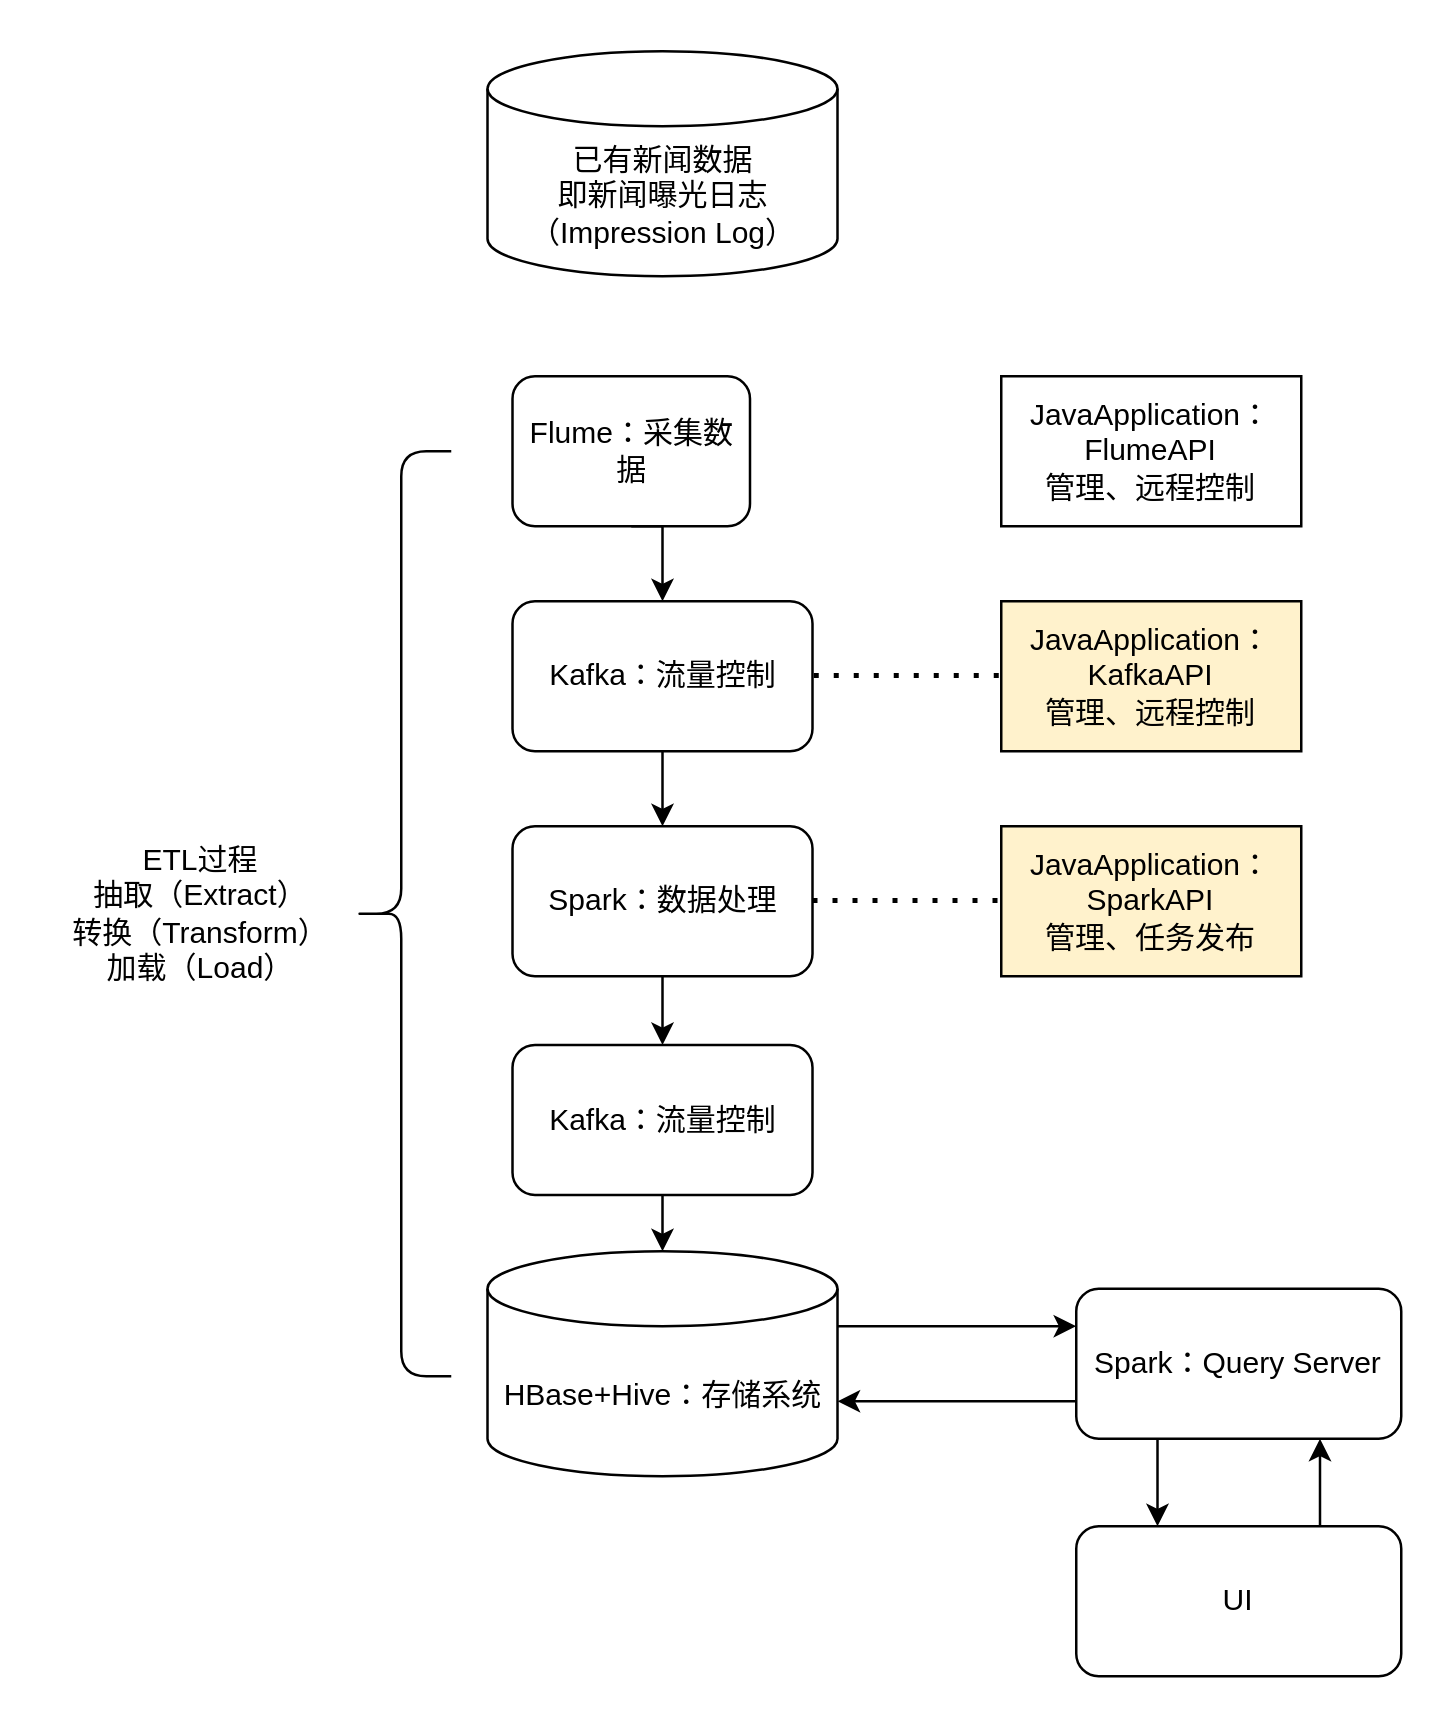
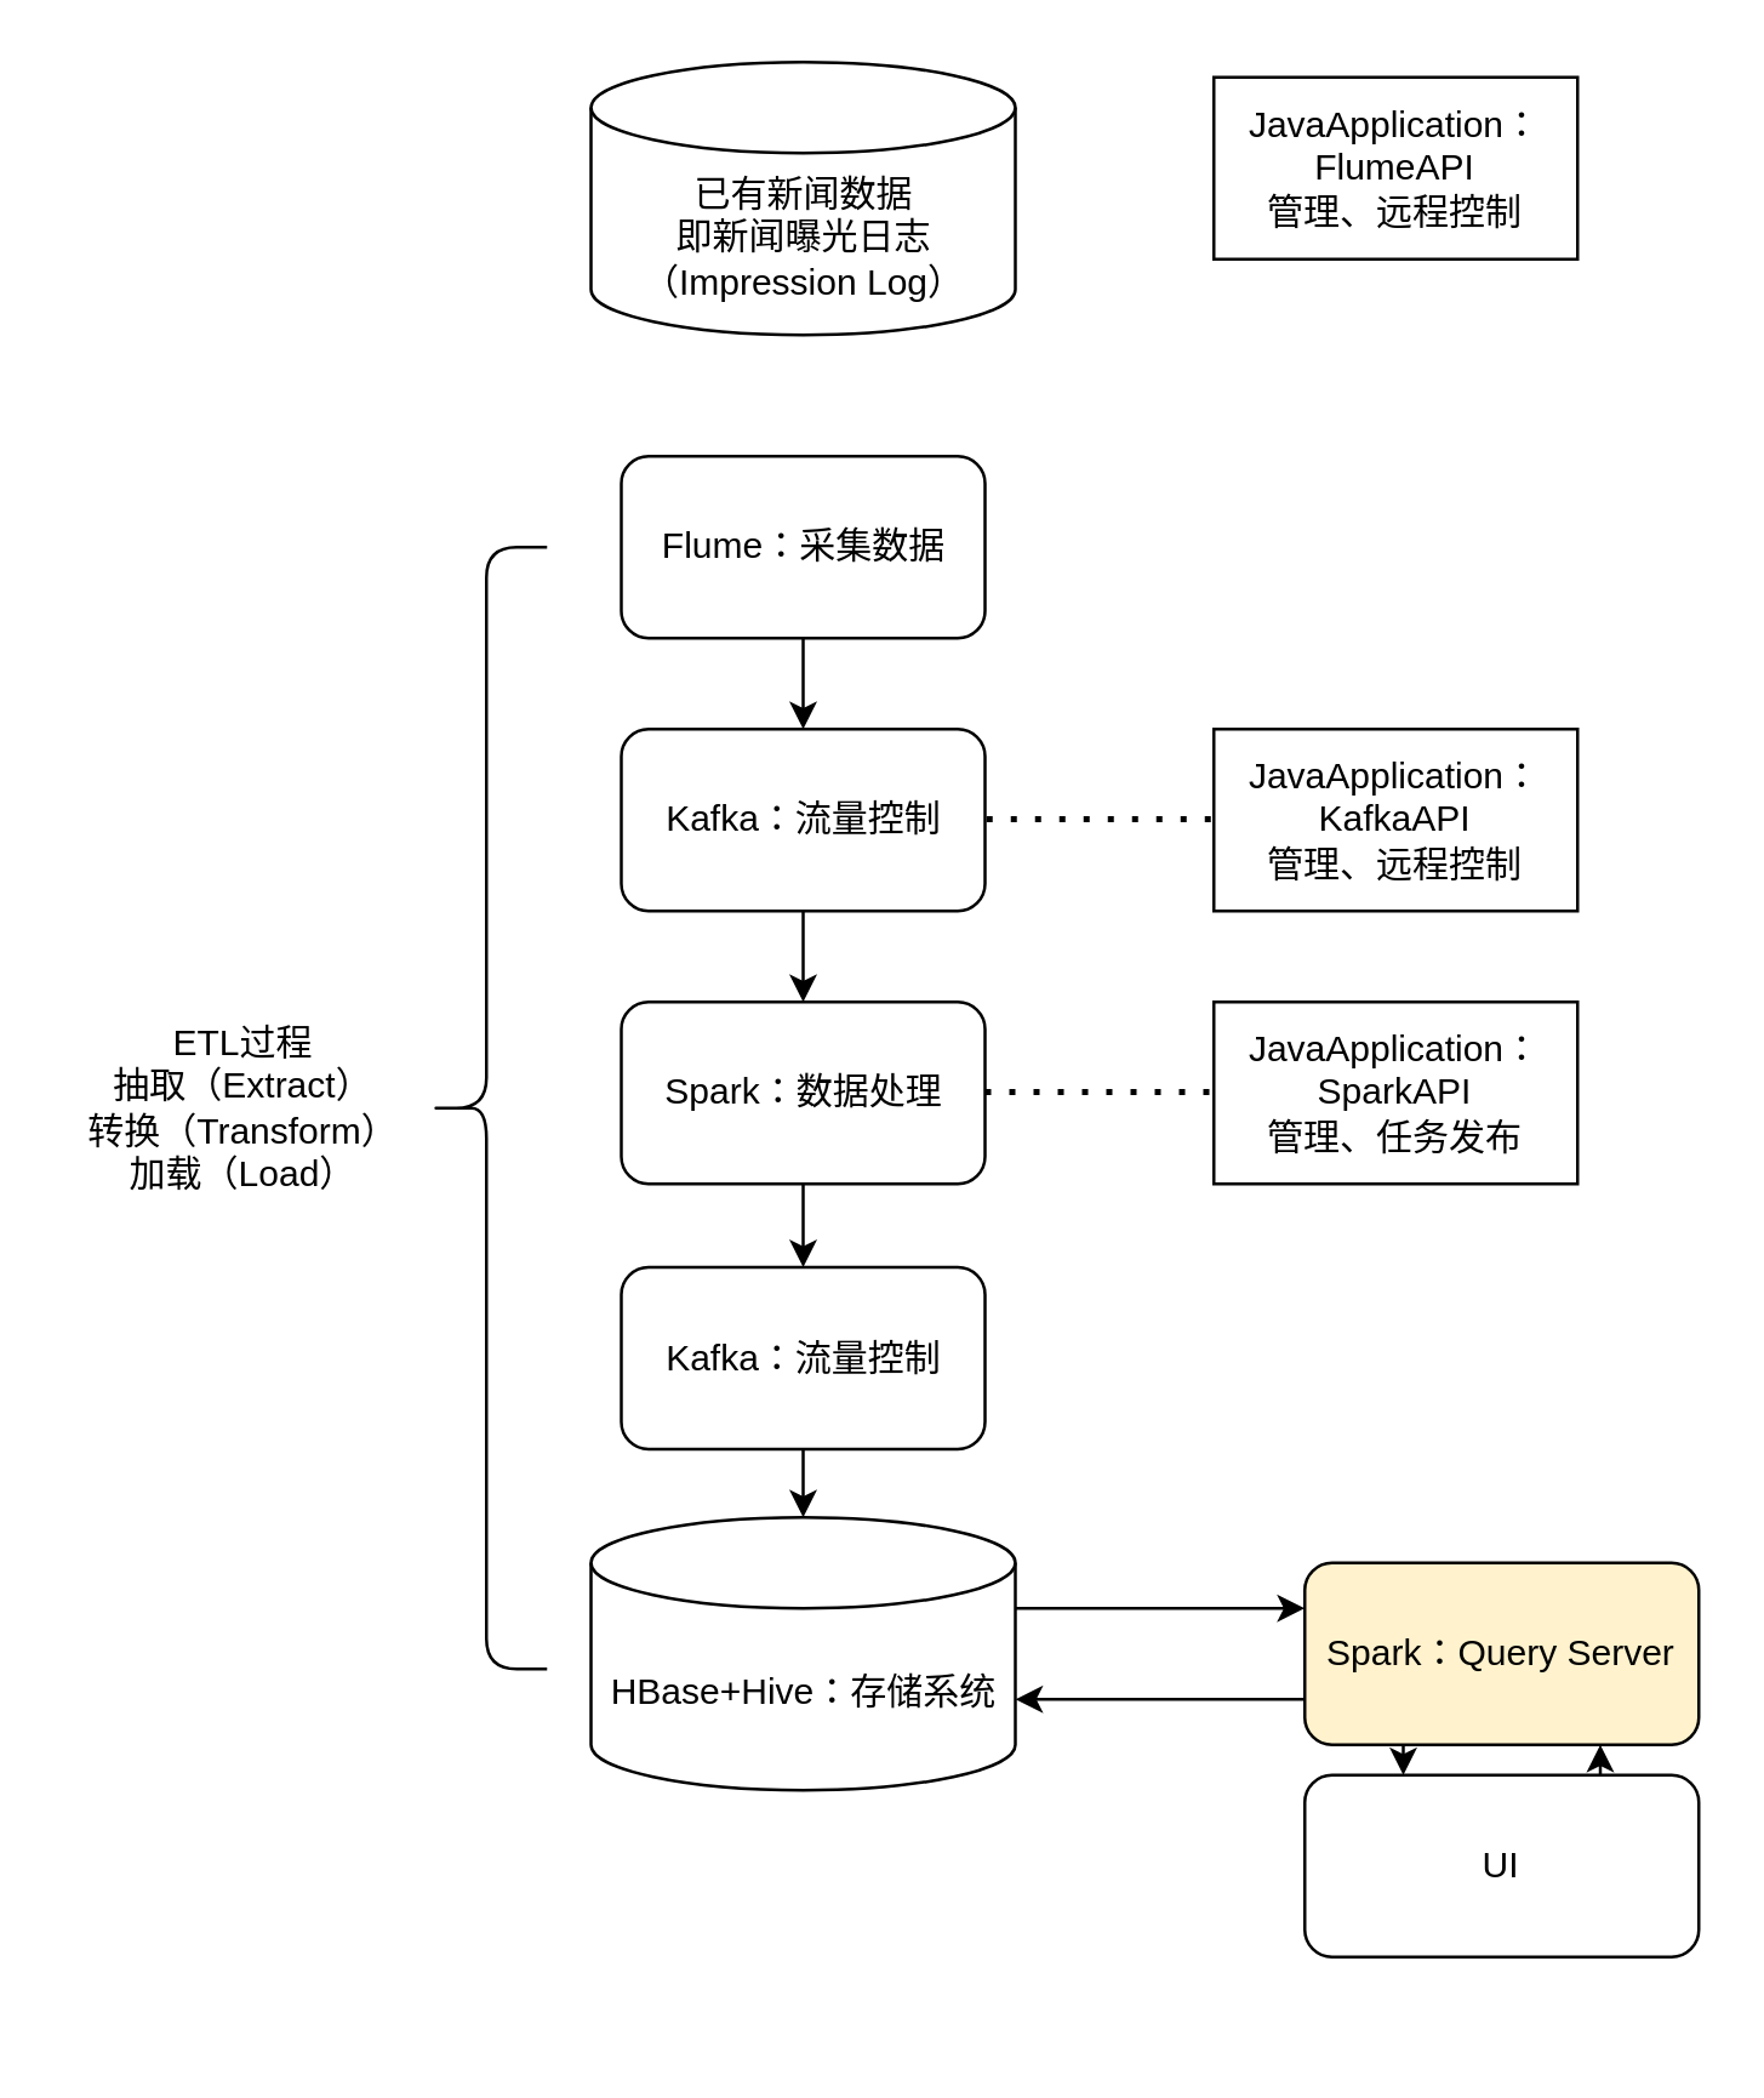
  <mxCell id="0" />
  <mxCell id="1" parent="0" />
  <mxCell id="2" style="edgeStyle=orthogonalEdgeStyle;rounded=0;orthogonalLoop=1;jettySize=auto;html=1;exitX=0.5;exitY=1;exitDx=0;exitDy=0;entryX=0.5;entryY=0;entryDx=0;entryDy=0;" parent="1" source="3" target="17" edge="1"><mxGeometry relative="1" as="geometry" /></mxCell>
- <mxCell id="3" value="Flume：采集数据" style="rounded=1;whiteSpace=wrap;html=1;" parent="1" vertex="1"><mxGeometry x="204.5" y="150" width="95" height="60" as="geometry" /></mxCell>
+ <mxCell id="3" value="Flume：采集数据" style="rounded=1;whiteSpace=wrap;html=1;" parent="1" vertex="1"><mxGeometry x="204.5" y="150" width="120" height="60" as="geometry" /></mxCell>
  <mxCell id="4" value="已有新闻数据&lt;br&gt;即新闻曝光日志（Impression Log）" style="shape=cylinder3;whiteSpace=wrap;html=1;boundedLbl=1;backgroundOutline=1;size=15;" parent="1" vertex="1"><mxGeometry x="194.5" y="20" width="140" height="90" as="geometry" /></mxCell>
  <mxCell id="5" style="edgeStyle=orthogonalEdgeStyle;rounded=0;orthogonalLoop=1;jettySize=auto;html=1;exitX=0.5;exitY=1;exitDx=0;exitDy=0;" parent="1" source="6" target="8" edge="1"><mxGeometry relative="1" as="geometry" /></mxCell>
  <mxCell id="6" value="Kafka：流量控制" style="rounded=1;whiteSpace=wrap;html=1;" parent="1" vertex="1"><mxGeometry x="204.5" y="417.5" width="120" height="60" as="geometry" /></mxCell>
  <mxCell id="7" style="edgeStyle=orthogonalEdgeStyle;rounded=0;orthogonalLoop=1;jettySize=auto;html=1;exitX=1;exitY=0;exitDx=0;exitDy=30;exitPerimeter=0;entryX=0;entryY=0.25;entryDx=0;entryDy=0;" parent="1" source="8" target="10" edge="1"><mxGeometry relative="1" as="geometry" /></mxCell>
  <mxCell id="8" value="HBase+Hive：存储系统" style="shape=cylinder3;whiteSpace=wrap;html=1;boundedLbl=1;backgroundOutline=1;size=15;" parent="1" vertex="1"><mxGeometry x="194.5" y="500" width="140" height="90" as="geometry" /></mxCell>
  <mxCell id="9" style="edgeStyle=orthogonalEdgeStyle;rounded=0;orthogonalLoop=1;jettySize=auto;html=1;exitX=0.25;exitY=1;exitDx=0;exitDy=0;entryX=0.25;entryY=0;entryDx=0;entryDy=0;" parent="1" source="10" target="13" edge="1"><mxGeometry relative="1" as="geometry" /></mxCell>
- <mxCell id="10" value="Spark：Query Server" style="rounded=1;whiteSpace=wrap;html=1;" parent="1" vertex="1"><mxGeometry x="430" y="515" width="130" height="60" as="geometry" /></mxCell>
+ <mxCell id="10" value="Spark：Query Server" style="rounded=1;whiteSpace=wrap;html=1;fillColor=#fff2cc;" parent="1" vertex="1"><mxGeometry x="430" y="515" width="130" height="60" as="geometry" /></mxCell>
  <mxCell id="11" style="edgeStyle=orthogonalEdgeStyle;rounded=0;orthogonalLoop=1;jettySize=auto;html=1;exitX=0;exitY=0.75;exitDx=0;exitDy=0;entryX=1;entryY=0;entryDx=0;entryDy=60;entryPerimeter=0;" parent="1" source="10" target="8" edge="1"><mxGeometry relative="1" as="geometry" /></mxCell>
  <mxCell id="12" style="edgeStyle=orthogonalEdgeStyle;rounded=0;orthogonalLoop=1;jettySize=auto;html=1;exitX=0.75;exitY=0;exitDx=0;exitDy=0;entryX=0.75;entryY=1;entryDx=0;entryDy=0;" parent="1" source="13" target="10" edge="1"><mxGeometry relative="1" as="geometry" /></mxCell>
- <mxCell id="13" value="UI" style="rounded=1;whiteSpace=wrap;html=1;" parent="1" vertex="1"><mxGeometry x="430" y="610" width="130" height="60" as="geometry" /></mxCell>
+ <mxCell id="13" value="UI" style="rounded=1;whiteSpace=wrap;html=1;" parent="1" vertex="1"><mxGeometry x="430" y="585" width="130" height="60" as="geometry" /></mxCell>
  <mxCell id="14" style="edgeStyle=orthogonalEdgeStyle;rounded=0;orthogonalLoop=1;jettySize=auto;html=1;exitX=0.5;exitY=1;exitDx=0;exitDy=0;entryX=0.5;entryY=0;entryDx=0;entryDy=0;" parent="1" source="15" target="6" edge="1"><mxGeometry relative="1" as="geometry" /></mxCell>
  <mxCell id="15" value="Spark：数据处理" style="rounded=1;whiteSpace=wrap;html=1;" parent="1" vertex="1"><mxGeometry x="204.5" y="330" width="120" height="60" as="geometry" /></mxCell>
  <mxCell id="16" style="edgeStyle=orthogonalEdgeStyle;rounded=0;orthogonalLoop=1;jettySize=auto;html=1;exitX=0.5;exitY=1;exitDx=0;exitDy=0;entryX=0.5;entryY=0;entryDx=0;entryDy=0;" parent="1" source="17" target="15" edge="1"><mxGeometry relative="1" as="geometry" /></mxCell>
  <mxCell id="17" value="Kafka：流量控制" style="rounded=1;whiteSpace=wrap;html=1;" parent="1" vertex="1"><mxGeometry x="204.5" y="240" width="120" height="60" as="geometry" /></mxCell>
  <mxCell id="18" value="" style="group" parent="1" vertex="1" connectable="0"><mxGeometry x="20" y="180" width="160" height="370" as="geometry" /></mxCell>
  <mxCell id="19" value="" style="shape=curlyBracket;whiteSpace=wrap;html=1;rounded=1;labelPosition=left;verticalLabelPosition=middle;align=right;verticalAlign=middle;" parent="18" vertex="1"><mxGeometry x="120" width="40" height="370.0" as="geometry" /></mxCell>
  <mxCell id="20" value="ETL过程&lt;br&gt;抽取（Extract）&lt;br&gt;转换（Transform）&lt;br&gt;加载（Load）" style="text;html=1;strokeColor=none;fillColor=none;align=center;verticalAlign=middle;whiteSpace=wrap;rounded=0;" parent="18" vertex="1"><mxGeometry y="151.597" width="120" height="66.806" as="geometry" /></mxCell>
- <mxCell id="21" value="JavaApplication：&lt;br&gt;FlumeAPI&lt;br&gt;管理、远程控制" style="rounded=0;whiteSpace=wrap;html=1;" vertex="1" parent="1"><mxGeometry x="400" y="150" width="120" height="60" as="geometry" /></mxCell>
- <mxCell id="22" value="JavaApplication：&lt;br&gt;KafkaAPI&lt;br&gt;管理、远程控制" style="rounded=0;whiteSpace=wrap;html=1;fillColor=#fff2cc;" vertex="1" parent="1"><mxGeometry x="400" y="240" width="120" height="60" as="geometry" /></mxCell>
- <mxCell id="23" value="JavaApplication：&lt;br&gt;SparkAPI&lt;br&gt;管理、任务发布" style="rounded=0;whiteSpace=wrap;html=1;fillColor=#fff2cc;" vertex="1" parent="1"><mxGeometry x="400" y="330" width="120" height="60" as="geometry" /></mxCell>
+ <mxCell id="21" value="JavaApplication：&lt;br&gt;FlumeAPI&lt;br&gt;管理、远程控制" style="rounded=0;whiteSpace=wrap;html=1;" vertex="1" parent="1"><mxGeometry x="400" y="25" width="120" height="60" as="geometry" /></mxCell>
+ <mxCell id="22" value="JavaApplication：&lt;br&gt;KafkaAPI&lt;br&gt;管理、远程控制" style="rounded=0;whiteSpace=wrap;html=1;" vertex="1" parent="1"><mxGeometry x="400" y="240" width="120" height="60" as="geometry" /></mxCell>
+ <mxCell id="23" value="JavaApplication：&lt;br&gt;SparkAPI&lt;br&gt;管理、任务发布" style="rounded=0;whiteSpace=wrap;html=1;" vertex="1" parent="1"><mxGeometry x="400" y="330" width="120" height="60" as="geometry" /></mxCell>
  <mxCell id="24" value="" style="endArrow=none;dashed=1;html=1;dashPattern=1 3;strokeWidth=2;rounded=0;entryX=0;entryY=0.5;entryDx=0;entryDy=0;exitX=1;exitY=0.5;exitDx=0;exitDy=0;" edge="1" parent="1"><mxGeometry width="50" height="50" relative="1" as="geometry"><mxPoint x="324.5" y="359.66" as="sourcePoint" /><mxPoint x="399.5" y="359.66" as="targetPoint" /></mxGeometry></mxCell>
  <mxCell id="25" value="" style="endArrow=none;dashed=1;html=1;dashPattern=1 3;strokeWidth=2;rounded=0;entryX=0;entryY=0.5;entryDx=0;entryDy=0;exitX=1;exitY=0.5;exitDx=0;exitDy=0;" edge="1" parent="1"><mxGeometry width="50" height="50" relative="1" as="geometry"><mxPoint x="325" y="269.66" as="sourcePoint" /><mxPoint x="400" y="269.66" as="targetPoint" /></mxGeometry></mxCell>
